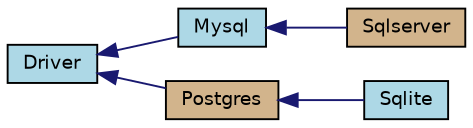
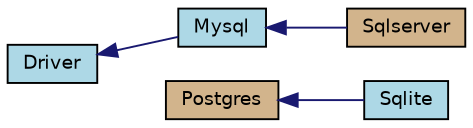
  digraph {
    rankdir=LR
    node [color=black fillcolor=lightblue fontname=Helvetica fontsize=10 shape=record style=filled]
    edge [color=midnightblue dir=back fontname=Helvetica fontsize=10 labelfontname=Helvetica labelfontsize=10 style=solid]
    n1 [height=0.2 label=Driver width=0.4]
    n2 [height=0.2 label=Mysql width=0.4]
    n3 [fillcolor=tan height=0.2 label=Postgres width=0.4]
    n4 [fillcolor=tan height=0.2 label=Sqlserver width=0.4]
    n5 [height=0.2 label=Sqlite width=0.4]
    n1 -> n2
-   n1 -> n3
    n2 -> n4
    n3 -> n5
  }
